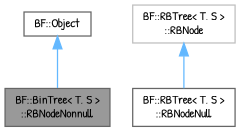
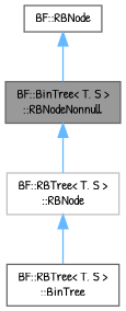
  digraph {
    fontname="Patrick Hand"
    node [color=gray40 fillcolor=white fontname="Patrick Hand" fontsize=10 shape=box style=filled]
    edge [color=steelblue1 dir=back fontname="Patrick Hand" fontsize=10 labelfontname=Helvetica labelfontsize=10 style=solid]
    n1 [fillcolor=grey60 fontcolor=black height=0.2 label="BF::BinTree\< T, S \>\l::RBNodeNonnull" width=0.4]
    n2 [color=grey75 height=0.2 label="BF::RBTree\< T, S \>\l::RBNode" width=0.4]
-   n3 [height=0.2 label="BF::RBTree\< T, S \>\l::RBNodeNull" width=0.4]
-   n4 [height=0.2 label="BF::Object" width=0.4]
+   n3 [height=0.2 label="BF::RBTree\< T, S \>\l::BinTree" width=0.4]
+   n4 [height=0.2 label="BF::RBNode" width=0.4]
+   n1 -> n2
    n2 -> n3
    n4 -> n1
  }
